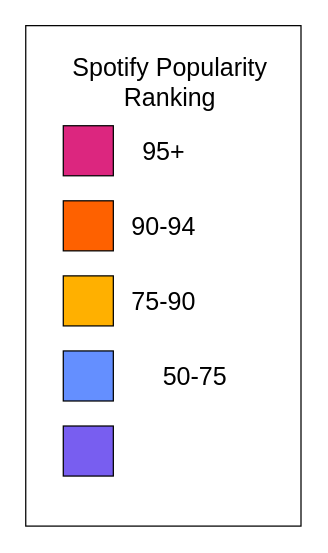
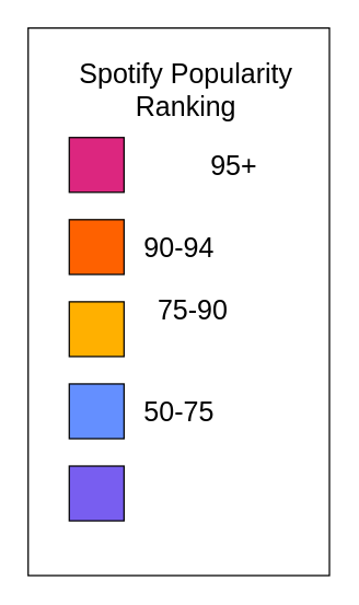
  <mxCell id="0" />
  <mxCell id="1" parent="0" />
  <mxCell id="2" value="" style="rounded=0;whiteSpace=wrap;html=1;fontSize=20;fillColor=#FFFFFF;" vertex="1" parent="1"><mxGeometry x="20" y="20" width="220" height="400" as="geometry" /></mxCell>
  <mxCell id="3" value="" style="whiteSpace=wrap;html=1;aspect=fixed;fillColor=#DC267F;" vertex="1" parent="1"><mxGeometry x="50" y="100" width="40" height="40" as="geometry" /></mxCell>
  <mxCell id="4" value="" style="whiteSpace=wrap;html=1;aspect=fixed;fillColor=#FE6100;" vertex="1" parent="1"><mxGeometry x="50" y="160" width="40" height="40" as="geometry" /></mxCell>
  <mxCell id="5" value="" style="whiteSpace=wrap;html=1;aspect=fixed;fillColor=#FFB000;" vertex="1" parent="1"><mxGeometry x="50" y="220" width="40" height="40" as="geometry" /></mxCell>
  <mxCell id="6" value="" style="whiteSpace=wrap;html=1;aspect=fixed;fillColor=#648FFF;" vertex="1" parent="1"><mxGeometry x="50" y="280" width="40" height="40" as="geometry" /></mxCell>
  <mxCell id="7" value="" style="whiteSpace=wrap;html=1;aspect=fixed;fillColor=#785EF0;" vertex="1" parent="1"><mxGeometry x="50" y="340" width="40" height="40" as="geometry" /></mxCell>
- <mxCell id="8" value="95+" style="text;html=1;align=center;verticalAlign=middle;resizable=0;points=[];autosize=1;strokeColor=none;fontSize=20;" vertex="1" parent="1"><mxGeometry x="105" y="105" width="50" height="30" as="geometry" /></mxCell>
+ <mxCell id="8" value="95+" style="text;html=1;align=center;verticalAlign=middle;resizable=0;points=[];autosize=1;strokeColor=none;fontSize=20;" vertex="1" parent="1"><mxGeometry x="145" y="105" width="50" height="30" as="geometry" /></mxCell>
  <mxCell id="9" value="90-94&lt;span style=&quot;color: rgba(0 , 0 , 0 , 0) ; font-family: monospace ; font-size: 0px&quot;&gt;%3CmxGraphModel%3E%3Croot%3E%3CmxCell%20id%3D%220%22%2F%3E%3CmxCell%20id%3D%221%22%20parent%3D%220%22%2F%3E%3CmxCell%20id%3D%222%22%20value%3D%2295%2B%22%20style%3D%22text%3Bhtml%3D1%3Balign%3Dcenter%3BverticalAlign%3Dmiddle%3Bresizable%3D0%3Bpoints%3D%5B%5D%3Bautosize%3D1%3BstrokeColor%3Dnone%3BfontSize%3D20%3B%22%20vertex%3D%221%22%20parent%3D%221%22%3E%3CmxGeometry%20x%3D%22195%22%20y%3D%22125%22%20width%3D%2250%22%20height%3D%2230%22%20as%3D%22geometry%22%2F%3E%3C%2FmxCell%3E%3C%2Froot%3E%3C%2FmxGraphModel%3E&lt;/span&gt;" style="text;html=1;align=center;verticalAlign=middle;resizable=0;points=[];autosize=1;strokeColor=none;fontSize=20;" vertex="1" parent="1"><mxGeometry x="95" y="160" width="70" height="40" as="geometry" /></mxCell>
- <mxCell id="10" value="75-90" style="text;html=1;align=center;verticalAlign=middle;resizable=0;points=[];autosize=1;strokeColor=none;fontSize=20;" vertex="1" parent="1"><mxGeometry x="95" y="225" width="70" height="30" as="geometry" /></mxCell>
- <mxCell id="11" value="50-75" style="text;html=1;align=center;verticalAlign=middle;resizable=0;points=[];autosize=1;strokeColor=none;fontSize=20;" vertex="1" parent="1"><mxGeometry x="120" y="285" width="70" height="30" as="geometry" /></mxCell>
+ <mxCell id="10" value="75-90" style="text;html=1;align=center;verticalAlign=middle;resizable=0;points=[];autosize=1;strokeColor=none;fontSize=20;" vertex="1" parent="1"><mxGeometry x="105" y="210" width="70" height="30" as="geometry" /></mxCell>
+ <mxCell id="11" value="50-75" style="text;html=1;align=center;verticalAlign=middle;resizable=0;points=[];autosize=1;strokeColor=none;fontSize=20;" vertex="1" parent="1"><mxGeometry x="95" y="285" width="70" height="30" as="geometry" /></mxCell>
  <mxCell id="12" value="Spotify Popularity &lt;br&gt;Ranking" style="text;html=1;align=center;verticalAlign=middle;resizable=0;points=[];autosize=1;strokeColor=none;fontSize=20;" vertex="1" parent="1"><mxGeometry x="50" y="40" width="170" height="50" as="geometry" /></mxCell>
